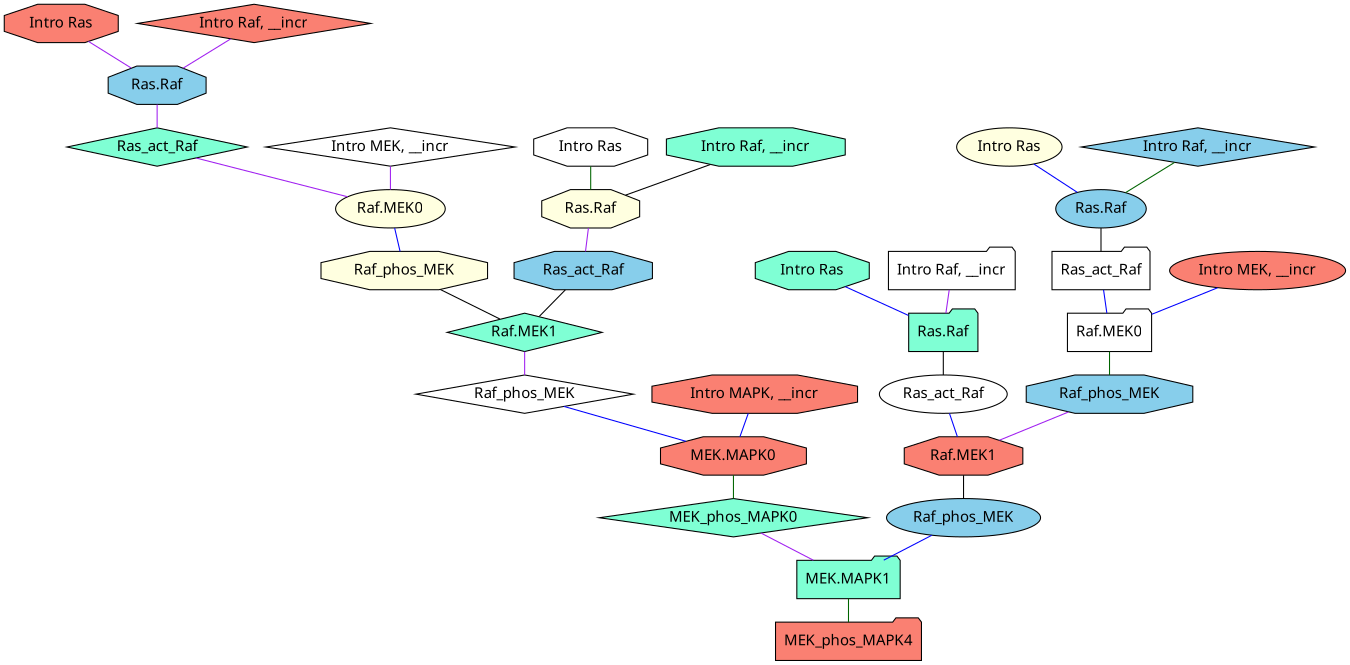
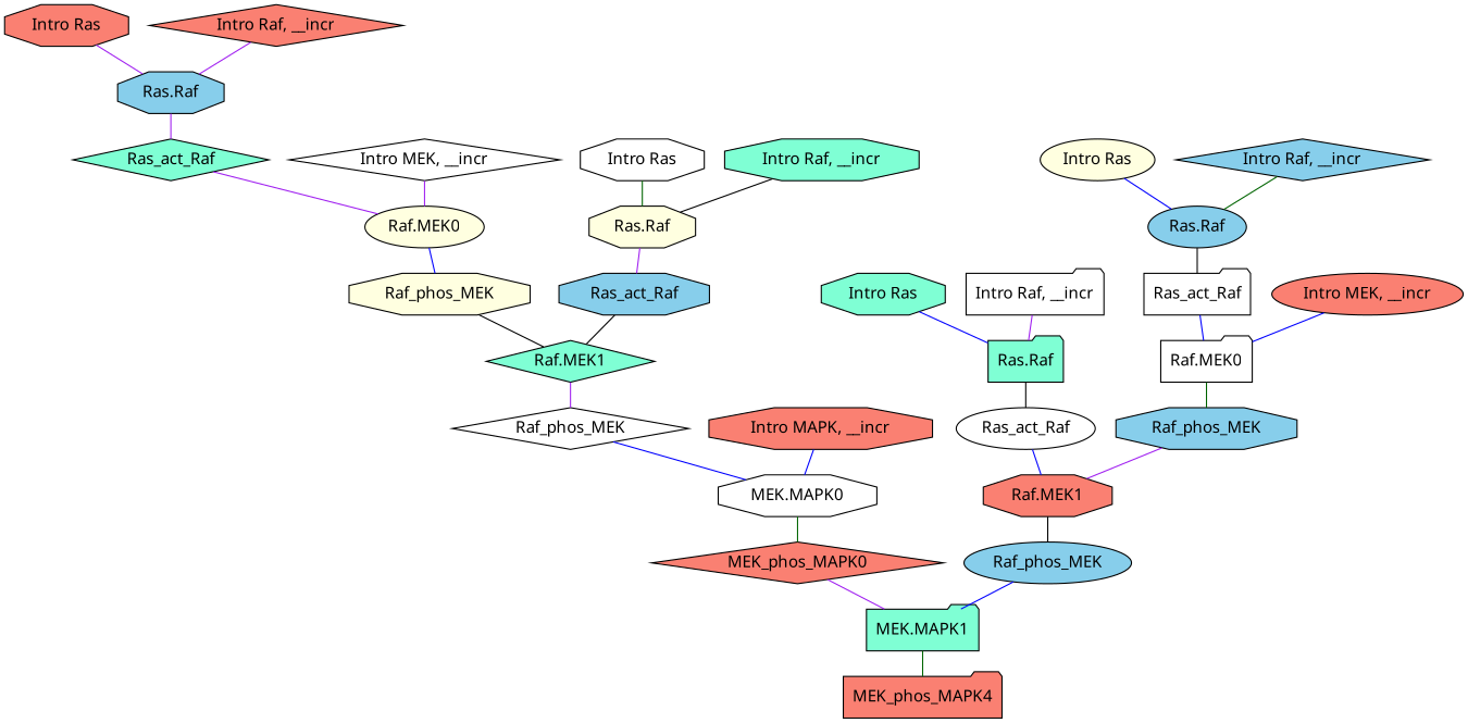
  digraph {
    rankdir=TB
    ranksep=0.30
    node [fillcolor=white fontname="CMU Serif" shape=octagon style=filled]
    edge [color=purple dir=none fontname="CMU Serif"]
    n1 [label="Intro Ras"]
    n2 [fillcolor=lightyellow label="Ras.Raf"]
    n3 [fillcolor=skyblue label=Ras_act_Raf]
    n4 [fillcolor=salmon label="Intro Ras"]
    n5 [fillcolor=skyblue label="Ras.Raf"]
    n6 [fillcolor=aquamarine label=Ras_act_Raf shape=diamond]
    n7 [fillcolor=aquamarine label="Intro Ras"]
    n8 [fillcolor=aquamarine label="Ras.Raf" shape=folder]
    n9 [label=Ras_act_Raf shape=ellipse]
    n10 [fillcolor=lightyellow label="Intro Ras" shape=ellipse]
    n11 [fillcolor=skyblue label="Ras.Raf" shape=ellipse]
    n12 [label=Ras_act_Raf shape=folder]
    n13 [fillcolor=aquamarine label="Intro Raf, __incr"]
    n14 [fillcolor=skyblue label="Intro Raf, __incr" shape=diamond]
    n15 [label="Intro Raf, __incr" shape=folder]
    n16 [fillcolor=salmon label="Intro Raf, __incr" shape=diamond]
    n17 [label="Intro MEK, __incr" shape=diamond]
    n18 [fillcolor=lightyellow label="Raf.MEK0" shape=ellipse]
    n19 [fillcolor=lightyellow label=Raf_phos_MEK]
    n20 [fillcolor=salmon label="Intro MEK, __incr" shape=ellipse]
    n21 [label="Raf.MEK0" shape=folder]
    n22 [fillcolor=skyblue label=Raf_phos_MEK]
    n23 [fillcolor=salmon label="Intro MAPK, __incr"]
-   n24 [fillcolor=salmon label="MEK.MAPK0"]
-   n25 [fillcolor=aquamarine label=MEK_phos_MAPK0 shape=diamond]
+   n24 [label="MEK.MAPK0"]
+   n25 [fillcolor=salmon label=MEK_phos_MAPK0 shape=diamond]
    n26 [fillcolor=salmon label="Raf.MEK1"]
    n27 [fillcolor=aquamarine label="Raf.MEK1" shape=diamond]
    n28 [fillcolor=skyblue label=Raf_phos_MEK shape=ellipse]
    n29 [label=Raf_phos_MEK shape=diamond]
    n30 [fillcolor=aquamarine label="MEK.MAPK1" shape=folder]
    n31 [fillcolor=salmon label=MEK_phos_MAPK4 shape=folder]
    n1 -> n2 [color=darkgreen]
    n2 -> n3
    n3 -> n27 [color=black]
    n4 -> n5
    n5 -> n6
    n6 -> n18
    n7 -> n8 [color=blue]
    n8 -> n9 [color=black]
    n9 -> n26 [color=blue]
    n10 -> n11 [color=blue]
    n11 -> n12 [color=black]
    n12 -> n21 [color=blue]
    n13 -> n2 [color=black]
    n14 -> n11 [color=darkgreen]
    n15 -> n8
    n16 -> n5
    n17 -> n18
    n18 -> n19 [color=blue]
    n19 -> n27 [color=black]
    n20 -> n21 [color=blue]
    n21 -> n22 [color=darkgreen]
    n22 -> n26
    n23 -> n24 [color=blue]
    n24 -> n25 [color=darkgreen]
    n25 -> n30
    n26 -> n28 [color=black]
    n27 -> n29
    n28 -> n30 [color=blue]
    n29 -> n24 [color=blue]
    n30 -> n31 [color=darkgreen]
  }
